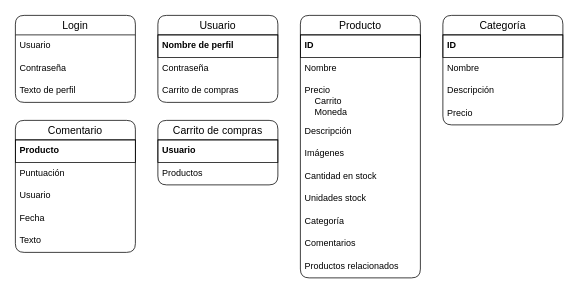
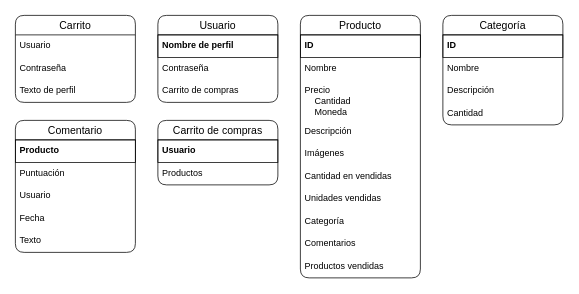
  <mxCell id="0" />
  <mxCell id="1" parent="0" />
- <mxCell id="2" value="Login" style="swimlane;fontStyle=0;childLayout=stackLayout;horizontal=1;startSize=26;horizontalStack=0;resizeParent=1;resizeParentMax=0;resizeLast=0;collapsible=1;marginBottom=0;align=center;fontSize=14;rounded=1;" vertex="1" parent="1"><mxGeometry x="20" y="20" width="160" height="116" as="geometry" /></mxCell>
+ <mxCell id="2" value="Carrito" style="swimlane;fontStyle=0;childLayout=stackLayout;horizontal=1;startSize=26;horizontalStack=0;resizeParent=1;resizeParentMax=0;resizeLast=0;collapsible=1;marginBottom=0;align=center;fontSize=14;rounded=1;" vertex="1" parent="1"><mxGeometry x="20" y="20" width="160" height="116" as="geometry" /></mxCell>
  <mxCell id="3" value="Usuario" style="text;strokeColor=none;fillColor=none;spacingLeft=4;spacingRight=4;overflow=hidden;rotatable=0;points=[[0,0.5],[1,0.5]];portConstraint=eastwest;fontSize=12;rounded=1;" vertex="1" parent="2"><mxGeometry y="26" width="160" height="30" as="geometry" /></mxCell>
  <mxCell id="4" value="Contraseña" style="text;strokeColor=none;fillColor=none;spacingLeft=4;spacingRight=4;overflow=hidden;rotatable=0;points=[[0,0.5],[1,0.5]];portConstraint=eastwest;fontSize=12;rounded=1;" vertex="1" parent="2"><mxGeometry y="56" width="160" height="30" as="geometry" /></mxCell>
  <mxCell id="5" value="Texto de perfil" style="text;strokeColor=none;fillColor=none;spacingLeft=4;spacingRight=4;overflow=hidden;rotatable=0;points=[[0,0.5],[1,0.5]];portConstraint=eastwest;fontSize=12;rounded=1;" vertex="1" parent="2"><mxGeometry y="86" width="160" height="30" as="geometry" /></mxCell>
  <mxCell id="6" value="Usuario" style="swimlane;fontStyle=0;childLayout=stackLayout;horizontal=1;startSize=26;horizontalStack=0;resizeParent=1;resizeParentMax=0;resizeLast=0;collapsible=1;marginBottom=0;align=center;fontSize=14;rounded=1;" vertex="1" parent="1"><mxGeometry x="210" y="20" width="160" height="116" as="geometry" /></mxCell>
  <mxCell id="7" value="Nombre de perfil" style="text;strokeColor=default;fillColor=none;spacingLeft=4;spacingRight=4;overflow=hidden;rotatable=0;points=[[0,0.5],[1,0.5]];portConstraint=eastwest;fontSize=12;rounded=0;fontStyle=1" vertex="1" parent="6"><mxGeometry y="26" width="160" height="30" as="geometry" /></mxCell>
  <mxCell id="8" value="Contraseña" style="text;strokeColor=none;fillColor=none;spacingLeft=4;spacingRight=4;overflow=hidden;rotatable=0;points=[[0,0.5],[1,0.5]];portConstraint=eastwest;fontSize=12;rounded=1;" vertex="1" parent="6"><mxGeometry y="56" width="160" height="30" as="geometry" /></mxCell>
  <mxCell id="9" value="Carrito de compras" style="text;strokeColor=none;fillColor=none;spacingLeft=4;spacingRight=4;overflow=hidden;rotatable=0;points=[[0,0.5],[1,0.5]];portConstraint=eastwest;fontSize=12;rounded=1;" vertex="1" parent="6"><mxGeometry y="86" width="160" height="30" as="geometry" /></mxCell>
  <mxCell id="10" value="Producto" style="swimlane;fontStyle=0;childLayout=stackLayout;horizontal=1;startSize=26;horizontalStack=0;resizeParent=1;resizeParentMax=0;resizeLast=0;collapsible=1;marginBottom=0;align=center;fontSize=14;rounded=1;" vertex="1" parent="1"><mxGeometry x="400" y="20" width="160" height="350" as="geometry" /></mxCell>
  <mxCell id="11" value="ID" style="text;strokeColor=default;fillColor=none;spacingLeft=4;spacingRight=4;overflow=hidden;rotatable=0;points=[[0,0.5],[1,0.5]];portConstraint=eastwest;fontSize=12;rounded=0;fontStyle=1" vertex="1" parent="10"><mxGeometry y="26" width="160" height="30" as="geometry" /></mxCell>
  <mxCell id="12" value="Nombre&#10;" style="text;strokeColor=none;fillColor=none;spacingLeft=4;spacingRight=4;overflow=hidden;rotatable=0;points=[[0,0.5],[1,0.5]];portConstraint=eastwest;fontSize=12;rounded=1;" vertex="1" parent="10"><mxGeometry y="56" width="160" height="30" as="geometry" /></mxCell>
- <mxCell id="13" value="Precio&#10;    Carrito&#10;    Moneda&#10;" style="text;strokeColor=none;fillColor=none;spacingLeft=4;spacingRight=4;overflow=hidden;rotatable=0;points=[[0,0.5],[1,0.5]];portConstraint=eastwest;fontSize=12;rounded=1;resizeWidth=0;whiteSpace=wrap;labelBorderColor=none;" vertex="1" parent="10"><mxGeometry y="86" width="160" height="54" as="geometry" /></mxCell>
+ <mxCell id="13" value="Precio&#10;    Cantidad&#10;    Moneda&#10;" style="text;strokeColor=none;fillColor=none;spacingLeft=4;spacingRight=4;overflow=hidden;rotatable=0;points=[[0,0.5],[1,0.5]];portConstraint=eastwest;fontSize=12;rounded=1;resizeWidth=0;whiteSpace=wrap;labelBorderColor=none;" vertex="1" parent="10"><mxGeometry y="86" width="160" height="54" as="geometry" /></mxCell>
  <mxCell id="14" value="Descripción" style="text;strokeColor=none;fillColor=none;spacingLeft=4;spacingRight=4;overflow=hidden;rotatable=0;points=[[0,0.5],[1,0.5]];portConstraint=eastwest;fontSize=12;rounded=1;resizeWidth=0;" vertex="1" parent="10"><mxGeometry y="140" width="160" height="30" as="geometry" /></mxCell>
  <mxCell id="15" value="Imágenes" style="text;strokeColor=none;fillColor=none;spacingLeft=4;spacingRight=4;overflow=hidden;rotatable=0;points=[[0,0.5],[1,0.5]];portConstraint=eastwest;fontSize=12;rounded=1;resizeWidth=0;" vertex="1" parent="10"><mxGeometry y="170" width="160" height="30" as="geometry" /></mxCell>
- <mxCell id="16" value="Cantidad en stock&#10;" style="text;strokeColor=none;fillColor=none;spacingLeft=4;spacingRight=4;overflow=hidden;rotatable=0;points=[[0,0.5],[1,0.5]];portConstraint=eastwest;fontSize=12;rounded=1;resizeWidth=0;" vertex="1" parent="10"><mxGeometry y="200" width="160" height="30" as="geometry" /></mxCell>
- <mxCell id="17" value="Unidades stock" style="text;strokeColor=none;fillColor=none;spacingLeft=4;spacingRight=4;overflow=hidden;rotatable=0;points=[[0,0.5],[1,0.5]];portConstraint=eastwest;fontSize=12;rounded=1;resizeWidth=0;" vertex="1" parent="10"><mxGeometry y="230" width="160" height="30" as="geometry" /></mxCell>
+ <mxCell id="16" value="Cantidad en vendidas&#10;" style="text;strokeColor=none;fillColor=none;spacingLeft=4;spacingRight=4;overflow=hidden;rotatable=0;points=[[0,0.5],[1,0.5]];portConstraint=eastwest;fontSize=12;rounded=1;resizeWidth=0;" vertex="1" parent="10"><mxGeometry y="200" width="160" height="30" as="geometry" /></mxCell>
+ <mxCell id="17" value="Unidades vendidas" style="text;strokeColor=none;fillColor=none;spacingLeft=4;spacingRight=4;overflow=hidden;rotatable=0;points=[[0,0.5],[1,0.5]];portConstraint=eastwest;fontSize=12;rounded=1;resizeWidth=0;" vertex="1" parent="10"><mxGeometry y="230" width="160" height="30" as="geometry" /></mxCell>
  <mxCell id="18" value="Categoría" style="text;strokeColor=none;fillColor=none;spacingLeft=4;spacingRight=4;overflow=hidden;rotatable=0;points=[[0,0.5],[1,0.5]];portConstraint=eastwest;fontSize=12;rounded=1;resizeWidth=0;" vertex="1" parent="10"><mxGeometry y="260" width="160" height="30" as="geometry" /></mxCell>
  <mxCell id="19" value="Comentarios" style="text;strokeColor=none;fillColor=none;spacingLeft=4;spacingRight=4;overflow=hidden;rotatable=0;points=[[0,0.5],[1,0.5]];portConstraint=eastwest;fontSize=12;rounded=1;resizeWidth=0;" vertex="1" parent="10"><mxGeometry y="290" width="160" height="30" as="geometry" /></mxCell>
- <mxCell id="20" value="Productos relacionados" style="text;strokeColor=none;fillColor=none;spacingLeft=4;spacingRight=4;overflow=hidden;rotatable=0;points=[[0,0.5],[1,0.5]];portConstraint=eastwest;fontSize=12;rounded=1;resizeWidth=0;" vertex="1" parent="10"><mxGeometry y="320" width="160" height="30" as="geometry" /></mxCell>
+ <mxCell id="20" value="Productos vendidas" style="text;strokeColor=none;fillColor=none;spacingLeft=4;spacingRight=4;overflow=hidden;rotatable=0;points=[[0,0.5],[1,0.5]];portConstraint=eastwest;fontSize=12;rounded=1;resizeWidth=0;" vertex="1" parent="10"><mxGeometry y="320" width="160" height="30" as="geometry" /></mxCell>
  <mxCell id="21" value="Categoría" style="swimlane;fontStyle=0;childLayout=stackLayout;horizontal=1;startSize=26;horizontalStack=0;resizeParent=1;resizeParentMax=0;resizeLast=0;collapsible=1;marginBottom=0;align=center;fontSize=14;rounded=1;labelBackgroundColor=none;labelBorderColor=none;" vertex="1" parent="1"><mxGeometry x="590" y="20" width="160" height="146" as="geometry" /></mxCell>
  <mxCell id="22" value="ID" style="text;spacingLeft=4;spacingRight=4;overflow=hidden;rotatable=0;points=[[0,0.5],[1,0.5]];portConstraint=eastwest;fontSize=12;rounded=0;labelBackgroundColor=none;labelBorderColor=none;fontStyle=1;strokeColor=default;strokeWidth=1;" vertex="1" parent="21"><mxGeometry y="26" width="160" height="30" as="geometry" /></mxCell>
  <mxCell id="23" value="Nombre" style="text;strokeColor=none;fillColor=none;spacingLeft=4;spacingRight=4;overflow=hidden;rotatable=0;points=[[0,0.5],[1,0.5]];portConstraint=eastwest;fontSize=12;rounded=1;labelBackgroundColor=none;labelBorderColor=none;" vertex="1" parent="21"><mxGeometry y="56" width="160" height="30" as="geometry" /></mxCell>
  <mxCell id="24" value="Descripción" style="text;strokeColor=none;fillColor=none;spacingLeft=4;spacingRight=4;overflow=hidden;rotatable=0;points=[[0,0.5],[1,0.5]];portConstraint=eastwest;fontSize=12;rounded=1;labelBackgroundColor=none;labelBorderColor=none;" vertex="1" parent="21"><mxGeometry y="86" width="160" height="30" as="geometry" /></mxCell>
- <mxCell id="25" value="Precio" style="text;strokeColor=none;fillColor=none;spacingLeft=4;spacingRight=4;overflow=hidden;rotatable=0;points=[[0,0.5],[1,0.5]];portConstraint=eastwest;fontSize=12;rounded=1;labelBackgroundColor=none;labelBorderColor=none;" vertex="1" parent="21"><mxGeometry y="116" width="160" height="30" as="geometry" /></mxCell>
+ <mxCell id="25" value="Cantidad" style="text;strokeColor=none;fillColor=none;spacingLeft=4;spacingRight=4;overflow=hidden;rotatable=0;points=[[0,0.5],[1,0.5]];portConstraint=eastwest;fontSize=12;rounded=1;labelBackgroundColor=none;labelBorderColor=none;" vertex="1" parent="21"><mxGeometry y="116" width="160" height="30" as="geometry" /></mxCell>
  <mxCell id="26" value="Carrito de compras" style="swimlane;fontStyle=0;childLayout=stackLayout;horizontal=1;startSize=26;horizontalStack=0;resizeParent=1;resizeParentMax=0;resizeLast=0;collapsible=1;marginBottom=0;align=center;fontSize=14;rounded=1;labelBackgroundColor=none;labelBorderColor=none;strokeColor=default;strokeWidth=1;" vertex="1" parent="1"><mxGeometry x="210" y="160" width="160" height="86" as="geometry" /></mxCell>
  <mxCell id="27" value="Usuario" style="text;strokeColor=default;fillColor=none;spacingLeft=4;spacingRight=4;overflow=hidden;rotatable=0;points=[[0,0.5],[1,0.5]];portConstraint=eastwest;fontSize=12;rounded=0;labelBackgroundColor=none;labelBorderColor=none;fontStyle=1" vertex="1" parent="26"><mxGeometry y="26" width="160" height="30" as="geometry" /></mxCell>
  <mxCell id="28" value="Productos" style="text;strokeColor=none;fillColor=none;spacingLeft=4;spacingRight=4;overflow=hidden;rotatable=0;points=[[0,0.5],[1,0.5]];portConstraint=eastwest;fontSize=12;rounded=0;labelBackgroundColor=none;labelBorderColor=none;" vertex="1" parent="26"><mxGeometry y="56" width="160" height="30" as="geometry" /></mxCell>
  <mxCell id="29" value="Comentario" style="swimlane;fontStyle=0;childLayout=stackLayout;horizontal=1;startSize=26;horizontalStack=0;resizeParent=1;resizeParentMax=0;resizeLast=0;collapsible=1;marginBottom=0;align=center;fontSize=14;rounded=1;labelBackgroundColor=none;labelBorderColor=none;strokeColor=default;strokeWidth=1;" vertex="1" parent="1"><mxGeometry x="20" y="160" width="160" height="176" as="geometry" /></mxCell>
  <mxCell id="30" value="Producto" style="text;strokeColor=default;fillColor=none;spacingLeft=4;spacingRight=4;overflow=hidden;rotatable=0;points=[[0,0.5],[1,0.5]];portConstraint=eastwest;fontSize=12;rounded=0;labelBackgroundColor=none;labelBorderColor=none;fontStyle=1" vertex="1" parent="29"><mxGeometry y="26" width="160" height="30" as="geometry" /></mxCell>
  <mxCell id="31" value="Puntuación" style="text;strokeColor=none;fillColor=none;spacingLeft=4;spacingRight=4;overflow=hidden;rotatable=0;points=[[0,0.5],[1,0.5]];portConstraint=eastwest;fontSize=12;rounded=1;labelBackgroundColor=none;labelBorderColor=none;" vertex="1" parent="29"><mxGeometry y="56" width="160" height="30" as="geometry" /></mxCell>
  <mxCell id="32" value="Usuario" style="text;strokeColor=none;fillColor=none;spacingLeft=4;spacingRight=4;overflow=hidden;rotatable=0;points=[[0,0.5],[1,0.5]];portConstraint=eastwest;fontSize=12;rounded=1;labelBackgroundColor=none;labelBorderColor=none;" vertex="1" parent="29"><mxGeometry y="86" width="160" height="30" as="geometry" /></mxCell>
  <mxCell id="33" value="Fecha" style="text;strokeColor=none;fillColor=none;spacingLeft=4;spacingRight=4;overflow=hidden;rotatable=0;points=[[0,0.5],[1,0.5]];portConstraint=eastwest;fontSize=12;rounded=1;labelBackgroundColor=none;labelBorderColor=none;" vertex="1" parent="29"><mxGeometry y="116" width="160" height="30" as="geometry" /></mxCell>
  <mxCell id="34" value="Texto" style="text;strokeColor=none;fillColor=none;spacingLeft=4;spacingRight=4;overflow=hidden;rotatable=0;points=[[0,0.5],[1,0.5]];portConstraint=eastwest;fontSize=12;rounded=1;labelBackgroundColor=none;labelBorderColor=none;" vertex="1" parent="29"><mxGeometry y="146" width="160" height="30" as="geometry" /></mxCell>
